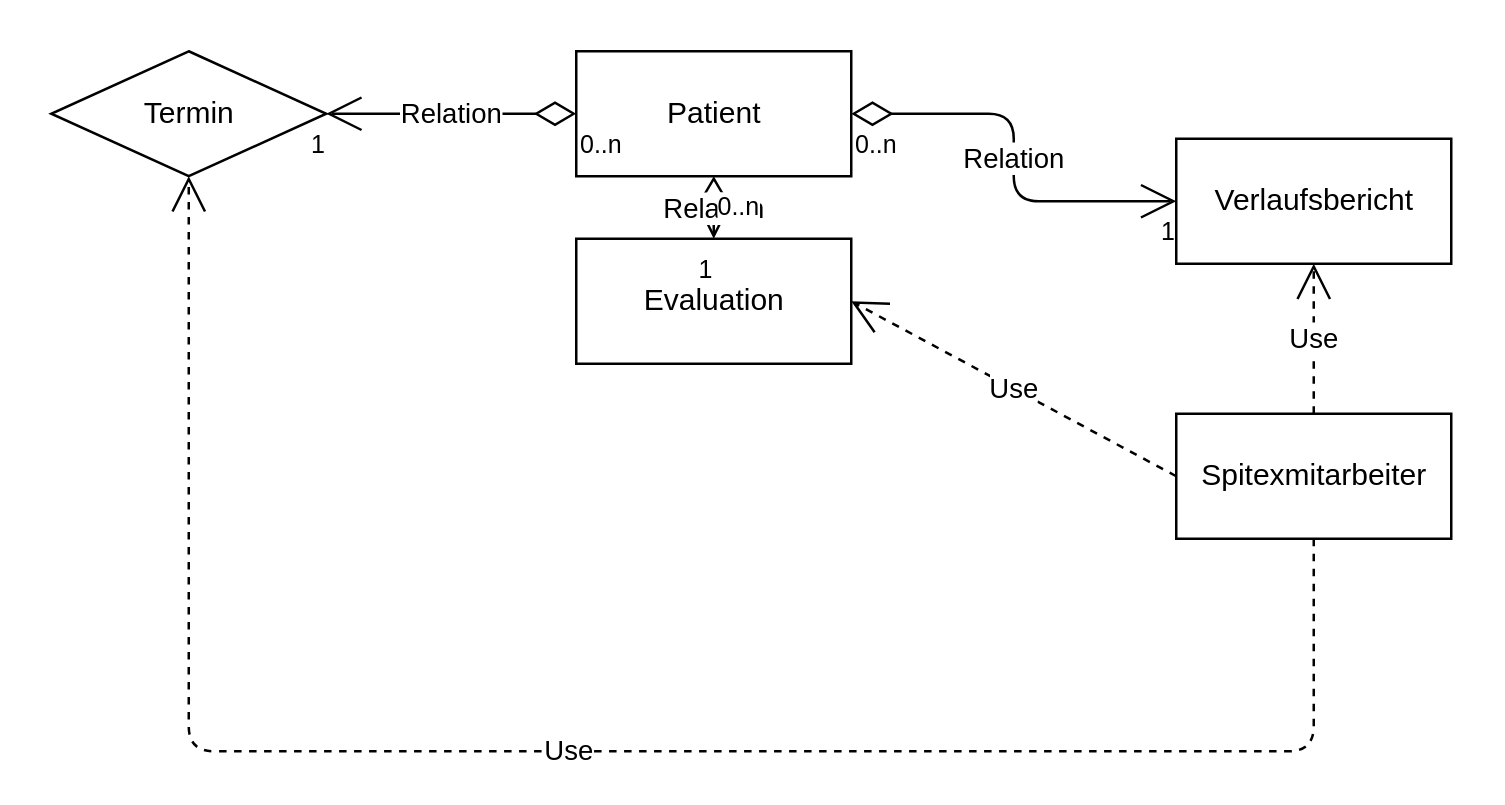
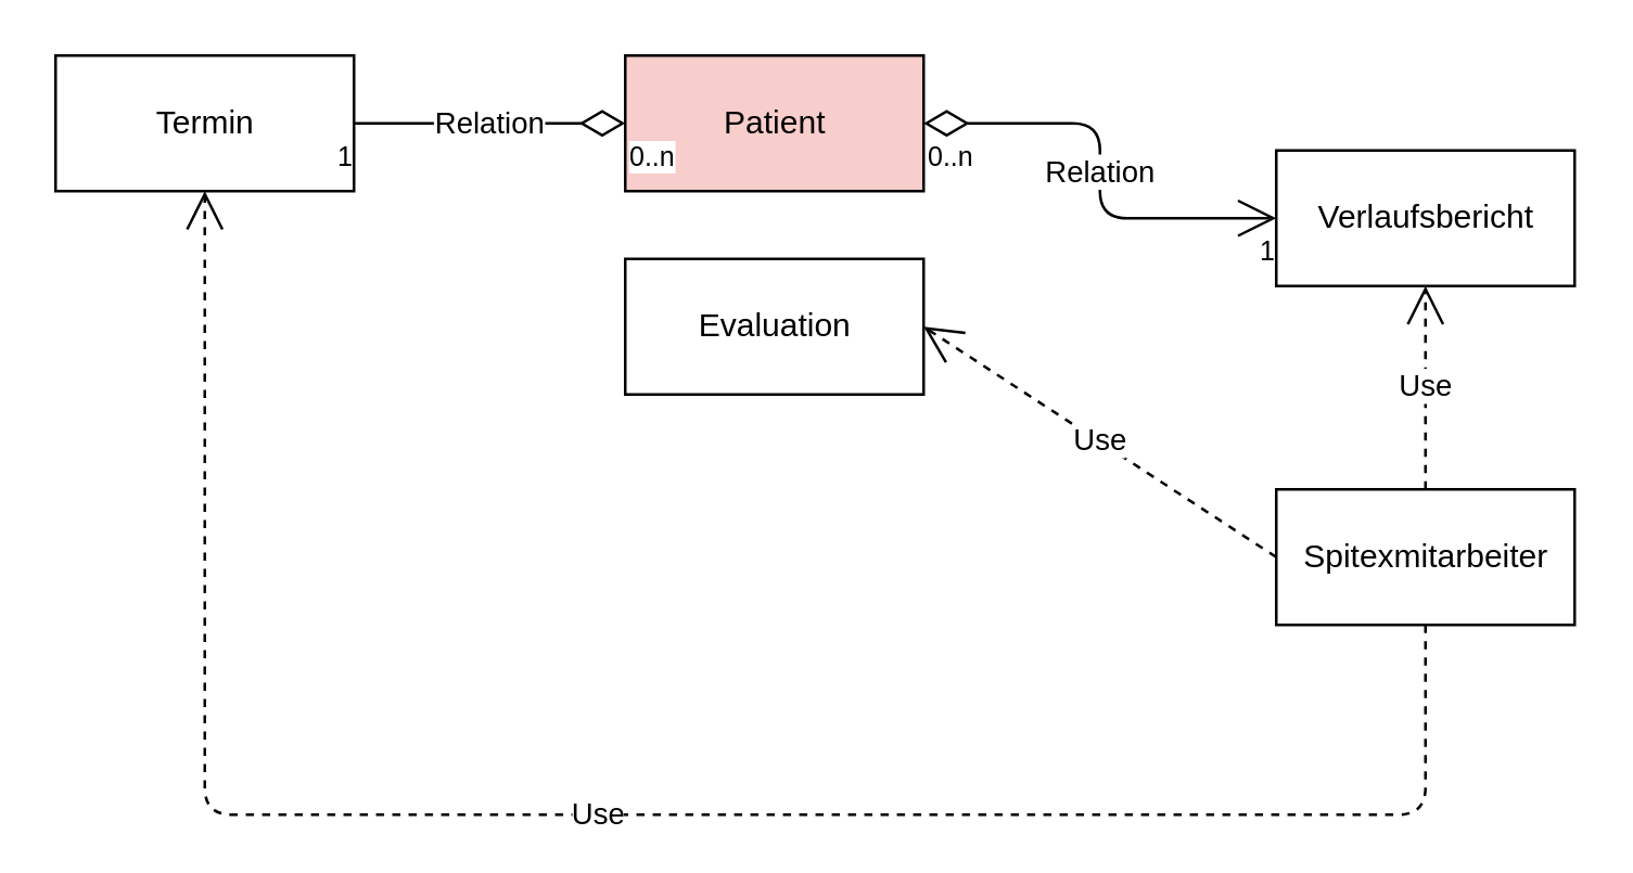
  <mxCell id="0" />
  <mxCell id="1" parent="0" />
- <mxCell id="2" value="Patient" style="html=1;" vertex="1" parent="1"><mxGeometry x="230" y="20" width="110" height="50" as="geometry" /></mxCell>
- <mxCell id="3" value="Spitexmitarbeiter" style="html=1;" vertex="1" parent="1"><mxGeometry x="470" y="165" width="110" height="50" as="geometry" /></mxCell>
+ <mxCell id="2" value="Patient" style="html=1;fillColor=#f8cecc;" vertex="1" parent="1"><mxGeometry x="230" y="20" width="110" height="50" as="geometry" /></mxCell>
+ <mxCell id="3" value="Spitexmitarbeiter" style="html=1;" vertex="1" parent="1"><mxGeometry x="470" y="180" width="110" height="50" as="geometry" /></mxCell>
  <mxCell id="4" value="Verlaufsbericht" style="html=1;" vertex="1" parent="1"><mxGeometry x="470" y="55" width="110" height="50" as="geometry" /></mxCell>
  <mxCell id="5" value="Evaluation" style="html=1;" vertex="1" parent="1"><mxGeometry x="230" y="95" width="110" height="50" as="geometry" /></mxCell>
  <mxCell id="6" value="Relation" style="endArrow=open;html=1;endSize=12;startArrow=diamondThin;startSize=14;startFill=0;edgeStyle=orthogonalEdgeStyle;exitX=1;exitY=0.5;exitDx=0;exitDy=0;entryX=0;entryY=0.5;entryDx=0;entryDy=0;" edge="1" parent="1" source="2" target="4"><mxGeometry relative="1" as="geometry"><mxPoint x="330" y="280" as="sourcePoint" /><mxPoint x="370" y="100" as="targetPoint" /></mxGeometry></mxCell>
  <mxCell id="7" value="0..n" style="resizable=0;html=1;align=left;verticalAlign=top;labelBackgroundColor=#ffffff;fontSize=10;" connectable="0" vertex="1" parent="6"><mxGeometry x="-1" relative="1" as="geometry" /></mxCell>
  <mxCell id="8" value="1" style="resizable=0;html=1;align=right;verticalAlign=top;labelBackgroundColor=#ffffff;fontSize=10;" connectable="0" vertex="1" parent="6"><mxGeometry x="1" relative="1" as="geometry" /></mxCell>
- <mxCell id="9" value="Relation" style="endArrow=open;html=1;endSize=12;startArrow=diamondThin;startSize=14;startFill=0;edgeStyle=orthogonalEdgeStyle;exitX=0.5;exitY=1;exitDx=0;exitDy=0;entryX=0.5;entryY=0;entryDx=0;entryDy=0;" edge="1" parent="1" source="2" target="5"><mxGeometry relative="1" as="geometry"><mxPoint x="270" y="280" as="sourcePoint" /><mxPoint x="350" y="110" as="targetPoint" /></mxGeometry></mxCell>
- <mxCell id="10" value="0..n" style="resizable=0;html=1;align=left;verticalAlign=top;labelBackgroundColor=#ffffff;fontSize=10;" connectable="0" vertex="1" parent="9"><mxGeometry x="-1" relative="1" as="geometry" /></mxCell>
- <mxCell id="11" value="1" style="resizable=0;html=1;align=right;verticalAlign=top;labelBackgroundColor=#ffffff;fontSize=10;" connectable="0" vertex="1" parent="9"><mxGeometry x="1" relative="1" as="geometry" /></mxCell>
  <mxCell id="12" value="Use" style="endArrow=open;endSize=12;dashed=1;html=1;entryX=0.5;entryY=1;entryDx=0;entryDy=0;exitX=0.5;exitY=0;exitDx=0;exitDy=0;" edge="1" parent="1" source="3" target="4"><mxGeometry width="160" relative="1" as="geometry"><mxPoint x="410" y="310" as="sourcePoint" /><mxPoint x="570" y="310" as="targetPoint" /></mxGeometry></mxCell>
  <mxCell id="13" value="Use" style="endArrow=open;endSize=12;dashed=1;html=1;entryX=1;entryY=0.5;entryDx=0;entryDy=0;exitX=0;exitY=0.5;exitDx=0;exitDy=0;" edge="1" parent="1" source="3" target="5"><mxGeometry width="160" relative="1" as="geometry"><mxPoint x="320" y="320" as="sourcePoint" /><mxPoint x="480" y="320" as="targetPoint" /></mxGeometry></mxCell>
- <mxCell id="14" value="Termin" style="rhombus;html=1;" vertex="1" parent="1"><mxGeometry x="20" y="20" width="110" height="50" as="geometry" /></mxCell>
- <mxCell id="15" value="Relation" style="endArrow=open;html=1;endSize=12;startArrow=diamondThin;startSize=14;startFill=0;edgeStyle=orthogonalEdgeStyle;exitX=0;exitY=0.5;exitDx=0;exitDy=0;entryX=1;entryY=0.5;entryDx=0;entryDy=0;" edge="1" parent="1" source="2" target="14"><mxGeometry relative="1" as="geometry"><mxPoint x="295" y="190" as="sourcePoint" /><mxPoint x="180" y="100" as="targetPoint" /></mxGeometry></mxCell>
+ <mxCell id="14" value="Termin" style="html=1;" vertex="1" parent="1"><mxGeometry x="20" y="20" width="110" height="50" as="geometry" /></mxCell>
+ <mxCell id="15" value="Relation" style="endArrow=none;html=1;endSize=12;startArrow=diamondThin;startSize=14;startFill=0;edgeStyle=orthogonalEdgeStyle;exitX=0;exitY=0.5;exitDx=0;exitDy=0;entryX=1;entryY=0.5;entryDx=0;entryDy=0;" edge="1" parent="1" source="2" target="14"><mxGeometry relative="1" as="geometry"><mxPoint x="295" y="190" as="sourcePoint" /><mxPoint x="180" y="100" as="targetPoint" /></mxGeometry></mxCell>
  <mxCell id="16" value="0..n" style="resizable=0;html=1;align=left;verticalAlign=top;labelBackgroundColor=#ffffff;fontSize=10;" connectable="0" vertex="1" parent="15"><mxGeometry x="-1" relative="1" as="geometry" /></mxCell>
  <mxCell id="17" value="1" style="resizable=0;html=1;align=right;verticalAlign=top;labelBackgroundColor=#ffffff;fontSize=10;" connectable="0" vertex="1" parent="15"><mxGeometry x="1" relative="1" as="geometry" /></mxCell>
  <mxCell id="18" value="Use" style="endArrow=open;endSize=12;dashed=1;html=1;entryX=0.5;entryY=1;entryDx=0;entryDy=0;exitX=0.5;exitY=1;exitDx=0;exitDy=0;" edge="1" parent="1" source="3" target="14"><mxGeometry width="160" relative="1" as="geometry"><mxPoint x="480" y="215" as="sourcePoint" /><mxPoint x="350" y="215" as="targetPoint" /><Array as="points"><mxPoint x="525" y="300" /><mxPoint x="75" y="300" /></Array></mxGeometry></mxCell>
